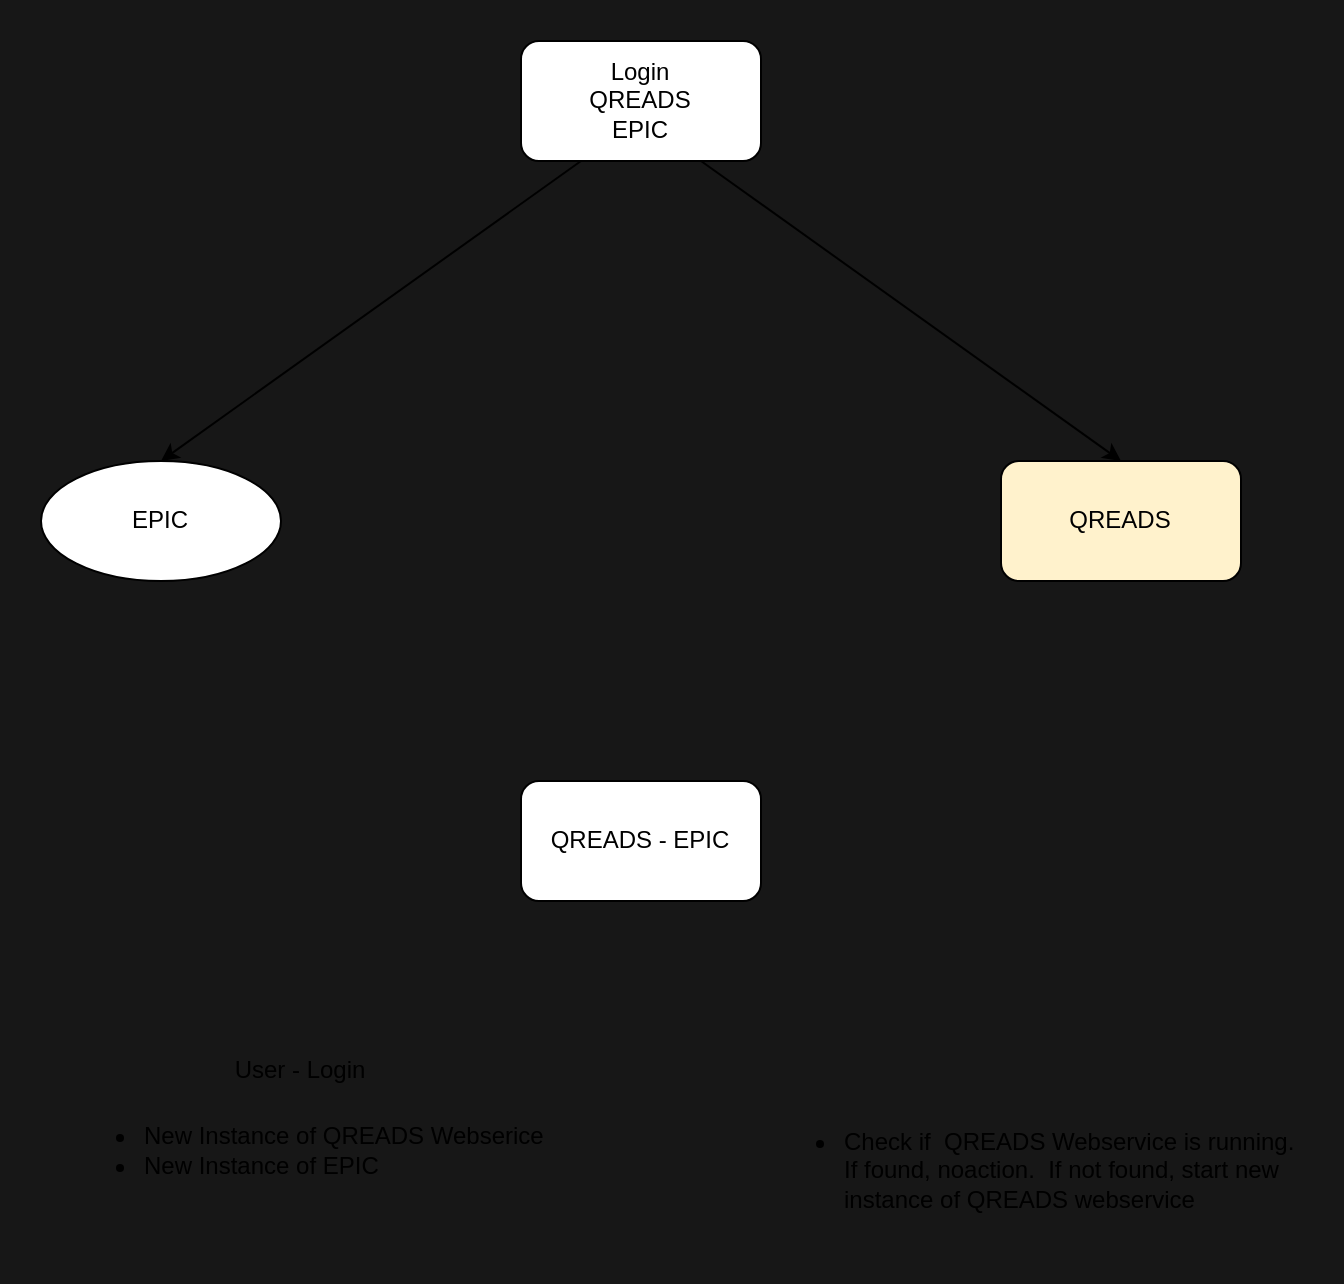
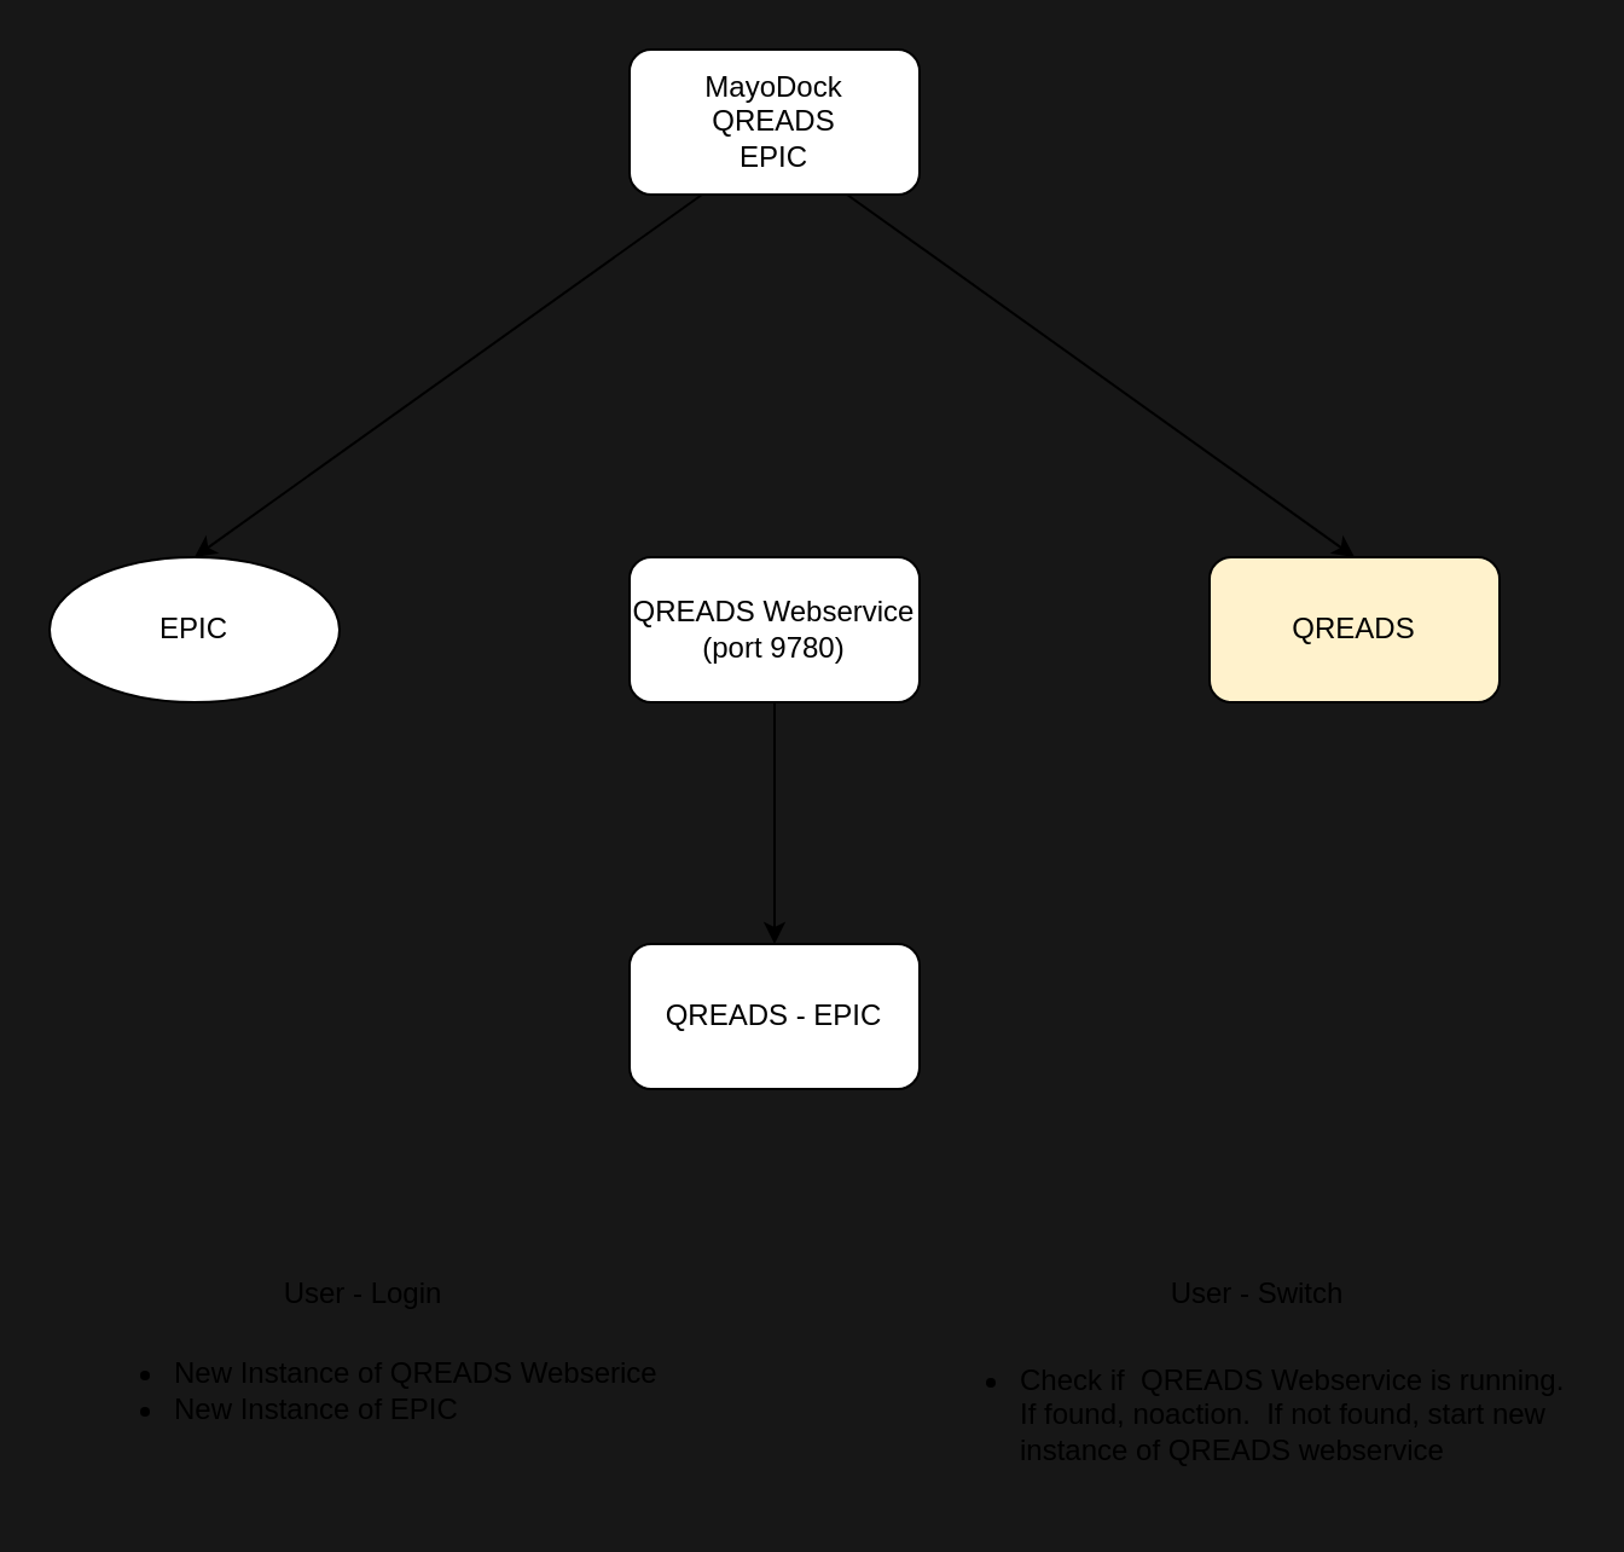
  <mxCell id="0" />
  <mxCell id="1" parent="0" />
+ <mxCell id="2" value="QREADS Webservice&lt;br&gt;(port 9780)" style="rounded=1;whiteSpace=wrap;html=1;" parent="1" vertex="1"><mxGeometry x="260" y="230" width="120" height="60" as="geometry" /></mxCell>
  <mxCell id="3" value="EPIC" style="ellipse;whiteSpace=wrap;html=1;" parent="1" vertex="1"><mxGeometry x="20" y="230" width="120" height="60" as="geometry" /></mxCell>
  <mxCell id="4" value="QREADS - EPIC" style="rounded=1;whiteSpace=wrap;html=1;" parent="1" vertex="1"><mxGeometry x="260" y="390" width="120" height="60" as="geometry" /></mxCell>
- <mxCell id="5" value="Login&lt;br&gt;QREADS&lt;br&gt;EPIC&lt;br&gt;" style="rounded=1;whiteSpace=wrap;html=1;" parent="1" vertex="1"><mxGeometry x="260" y="20" width="120" height="60" as="geometry" /></mxCell>
+ <mxCell id="5" value="MayoDock&lt;br&gt;QREADS&lt;br&gt;EPIC&lt;br&gt;" style="rounded=1;whiteSpace=wrap;html=1;" parent="1" vertex="1"><mxGeometry x="260" y="20" width="120" height="60" as="geometry" /></mxCell>
+ <mxCell id="6" value="" style="endArrow=classic;html=1;exitX=0.5;exitY=1;exitDx=0;exitDy=0;entryX=0.5;entryY=0;entryDx=0;entryDy=0;" parent="1" source="2" target="4" edge="1"><mxGeometry width="50" height="50" relative="1" as="geometry"><mxPoint x="330" y="570" as="sourcePoint" /><mxPoint x="380" y="520" as="targetPoint" /></mxGeometry></mxCell>
  <mxCell id="7" value="" style="endArrow=classic;html=1;exitX=0.25;exitY=1;exitDx=0;exitDy=0;entryX=0.5;entryY=0;entryDx=0;entryDy=0;" parent="1" source="5" target="3" edge="1"><mxGeometry width="50" height="50" relative="1" as="geometry"><mxPoint x="120" y="170" as="sourcePoint" /><mxPoint x="170" y="120" as="targetPoint" /></mxGeometry></mxCell>
  <mxCell id="8" value="" style="endArrow=classic;html=1;exitX=0.75;exitY=1;exitDx=0;exitDy=0;entryX=0.5;entryY=0;entryDx=0;entryDy=0;" parent="1" source="5" target="9" edge="1"><mxGeometry width="50" height="50" relative="1" as="geometry"><mxPoint x="300" y="90" as="sourcePoint" /><mxPoint x="650" y="230" as="targetPoint" /></mxGeometry></mxCell>
  <mxCell id="9" value="QREADS" style="rounded=1;whiteSpace=wrap;html=1;fillColor=#fff2cc;" parent="1" vertex="1"><mxGeometry x="500" y="230" width="120" height="60" as="geometry" /></mxCell>
  <mxCell id="10" value="User - Login" style="text;html=1;strokeColor=none;fillColor=none;align=center;verticalAlign=middle;whiteSpace=wrap;rounded=0;" parent="1" vertex="1"><mxGeometry x="90" y="525" width="120" height="20" as="geometry" /></mxCell>
  <mxCell id="11" value="&lt;ul&gt;&lt;li&gt;New Instance of QREADS Webserice&lt;/li&gt;&lt;li&gt;New Instance of EPIC&lt;/li&gt;&lt;/ul&gt;" style="text;html=1;strokeColor=none;fillColor=none;align=left;verticalAlign=middle;whiteSpace=wrap;rounded=0;" parent="1" vertex="1"><mxGeometry x="30" y="545" width="260" height="60" as="geometry" /></mxCell>
+ <mxCell id="12" value="User - Switch" style="text;html=1;strokeColor=none;fillColor=none;align=center;verticalAlign=middle;whiteSpace=wrap;rounded=0;" parent="1" vertex="1"><mxGeometry x="460" y="525" width="120" height="20" as="geometry" /></mxCell>
  <mxCell id="13" value="&lt;ul&gt;&lt;li&gt;Check if&amp;nbsp; QREADS Webservice is running. If found, noaction.&amp;nbsp; If not found, start new instance of QREADS webservice&amp;nbsp;&lt;/li&gt;&lt;/ul&gt;" style="text;html=1;strokeColor=none;fillColor=none;align=left;verticalAlign=middle;whiteSpace=wrap;rounded=0;" parent="1" vertex="1"><mxGeometry x="380" y="550" width="270" height="70" as="geometry" /></mxCell>
